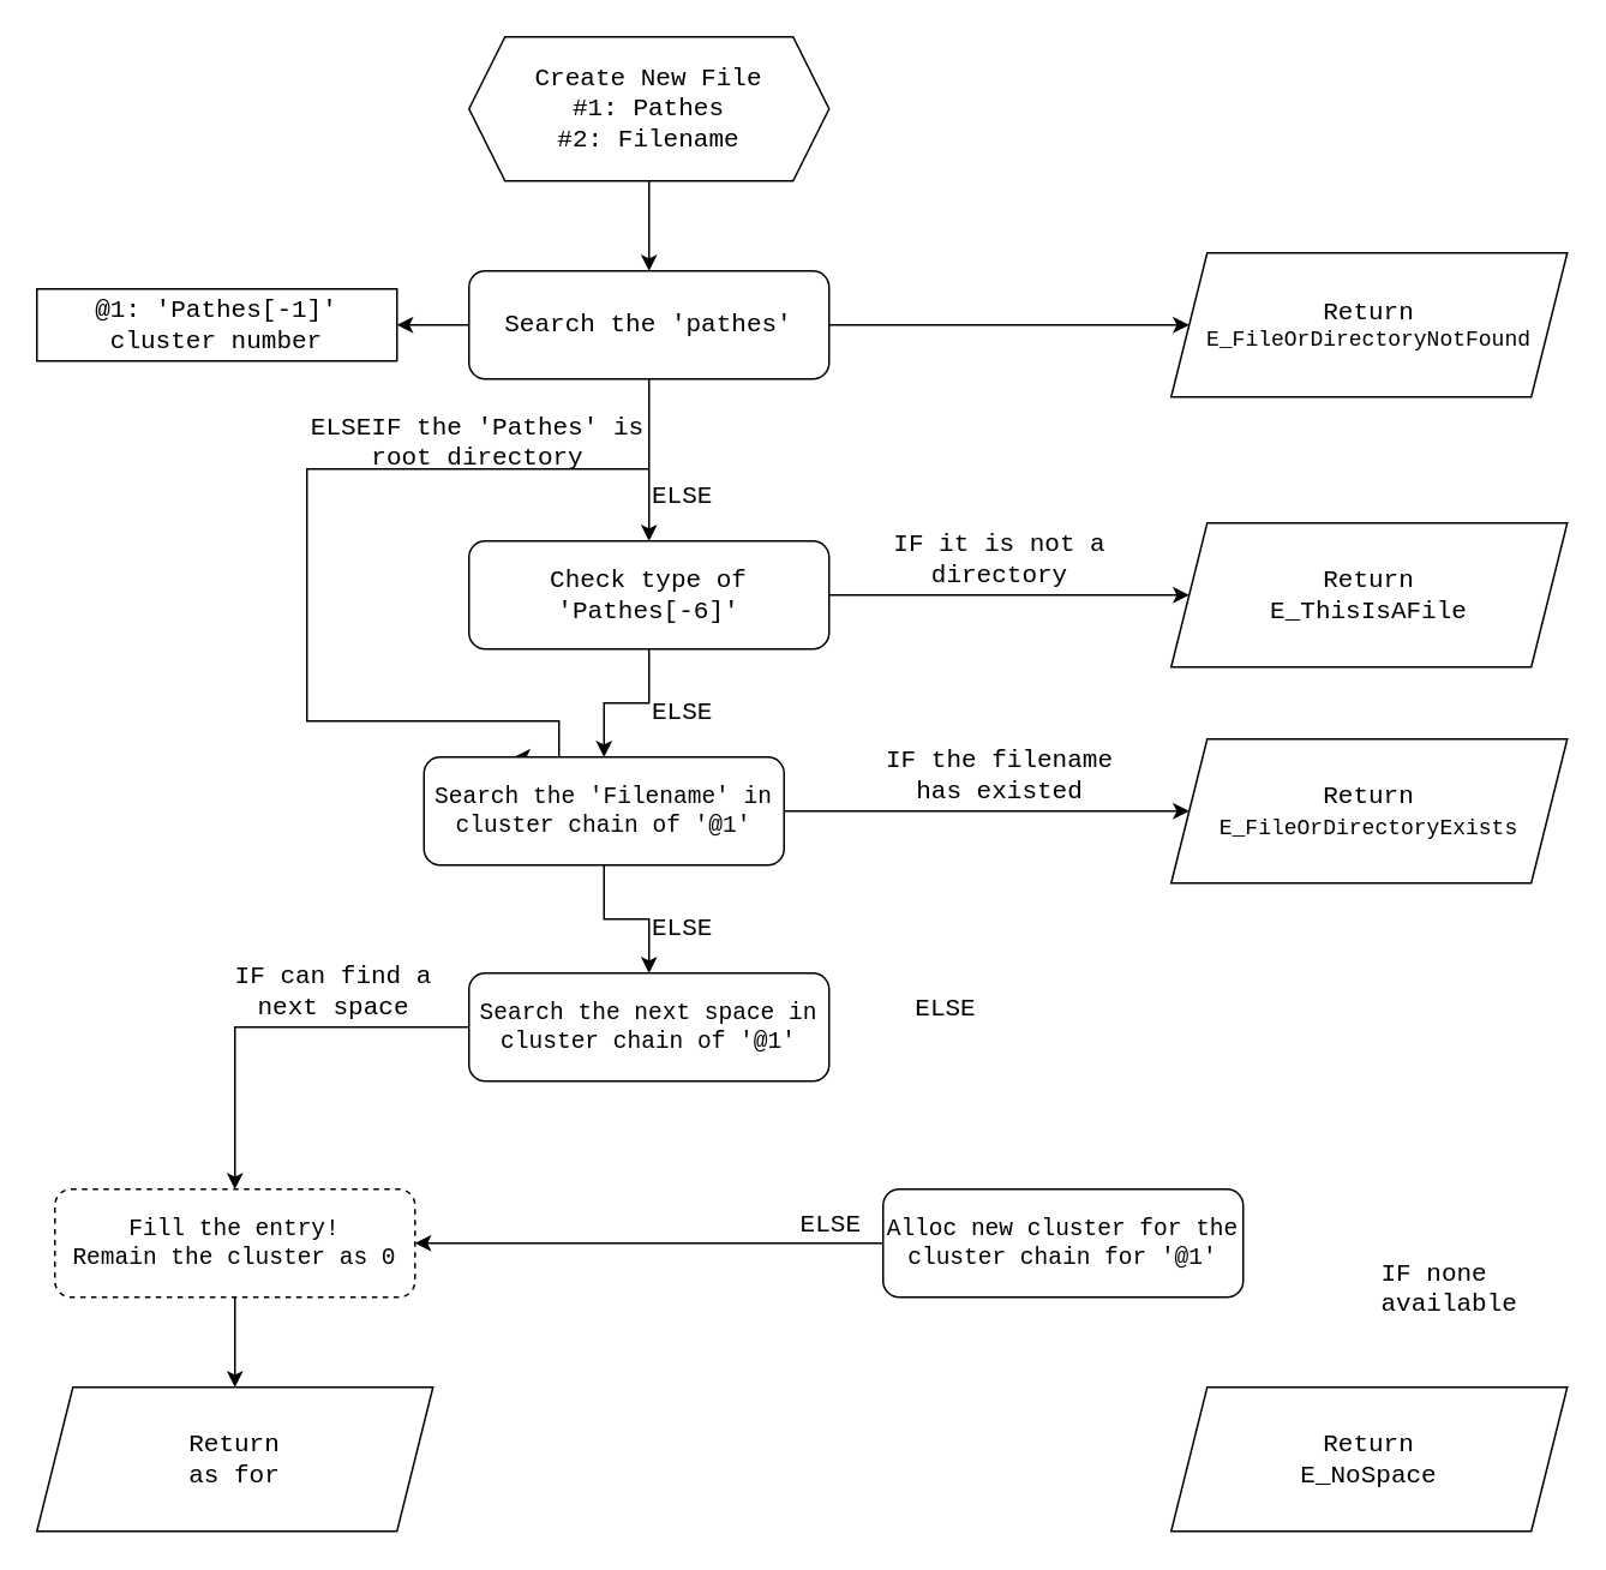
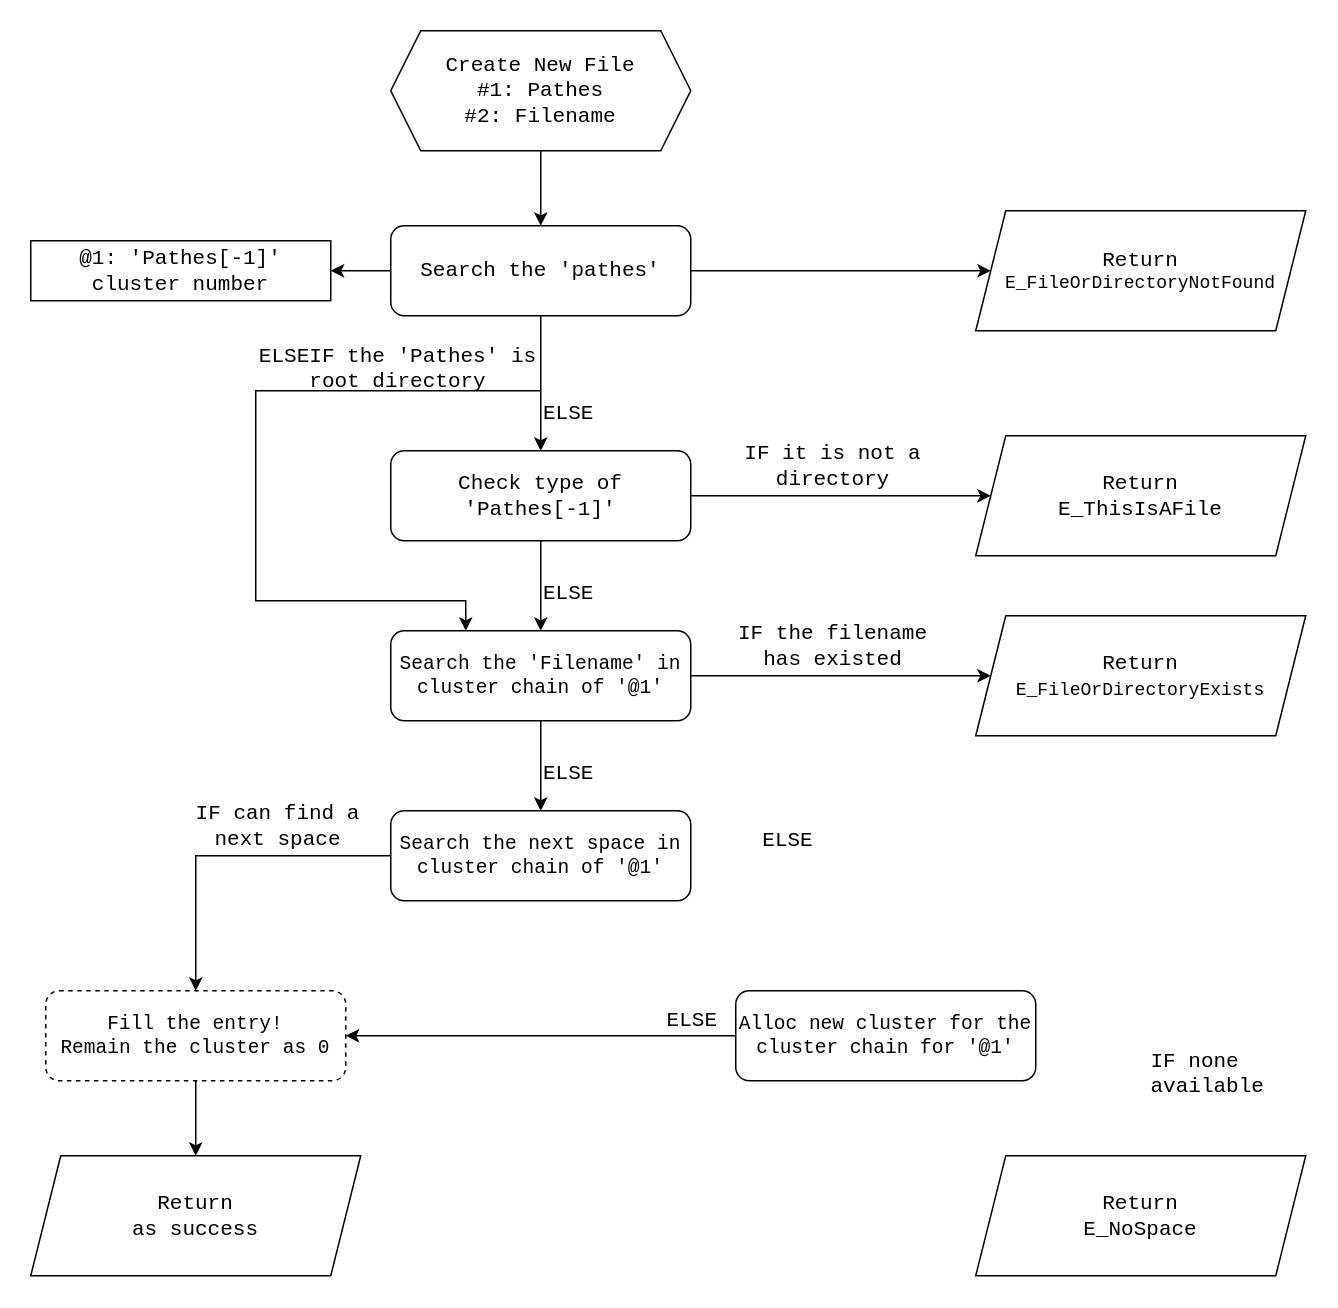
  <mxCell id="0" />
  <mxCell id="1" parent="0" />
  <mxCell id="2" style="edgeStyle=orthogonalEdgeStyle;rounded=0;orthogonalLoop=1;jettySize=auto;html=1;exitX=0.5;exitY=1;exitDx=0;exitDy=0;entryX=0.5;entryY=0;entryDx=0;entryDy=0;" edge="1" parent="1" source="3" target="21"><mxGeometry relative="1" as="geometry"><mxPoint x="360" y="140" as="targetPoint" /></mxGeometry></mxCell>
  <mxCell id="3" value="Create New File&lt;div&gt;#1: Pathes&lt;/div&gt;&lt;div&gt;#2: Filename&lt;/div&gt;" style="shape=hexagon;perimeter=hexagonPerimeter2;whiteSpace=wrap;html=1;fixedSize=1;fontFamily=Courier New;fontSize=14;" vertex="1" parent="1"><mxGeometry x="260" width="200" height="80" as="geometry" y="20" /></mxCell>
  <mxCell id="4" style="edgeStyle=orthogonalEdgeStyle;rounded=0;orthogonalLoop=1;jettySize=auto;html=1;exitX=1;exitY=0.5;exitDx=0;exitDy=0;" edge="1" parent="1" source="21" target="6"><mxGeometry relative="1" as="geometry"><mxPoint x="660" y="179.931" as="targetPoint" /><mxPoint x="470" y="190" as="sourcePoint" /></mxGeometry></mxCell>
  <mxCell id="5" style="edgeStyle=orthogonalEdgeStyle;rounded=0;orthogonalLoop=1;jettySize=auto;html=1;exitX=0.5;exitY=1;exitDx=0;exitDy=0;entryX=0.5;entryY=0;entryDx=0;entryDy=0;" edge="1" parent="1" source="21" target="20"><mxGeometry relative="1" as="geometry"><mxPoint x="360" y="300" as="targetPoint" /><mxPoint x="360" y="220" as="sourcePoint" /></mxGeometry></mxCell>
  <mxCell id="6" value="&lt;div&gt;&lt;font style=&quot;font-size: 14px;&quot;&gt;Return&lt;/font&gt;&lt;/div&gt;E_FileOrDirectoryNotFound" style="shape=parallelogram;perimeter=parallelogramPerimeter;whiteSpace=wrap;html=1;fixedSize=1;fontFamily=Courier New;fontSize=12;" vertex="1" parent="1"><mxGeometry x="650" y="140" width="220" height="80" as="geometry" /></mxCell>
  <mxCell id="7" style="edgeStyle=orthogonalEdgeStyle;rounded=0;orthogonalLoop=1;jettySize=auto;html=1;exitX=1;exitY=1;exitDx=0;exitDy=0;entryX=0.25;entryY=0;entryDx=0;entryDy=0;" edge="1" parent="1" source="8" target="18"><mxGeometry relative="1" as="geometry"><Array as="points"><mxPoint x="170" y="260" /><mxPoint x="170" y="400" /><mxPoint x="310" y="400" /></Array></mxGeometry></mxCell>
  <mxCell id="8" value="ELSEIF the 'Pathes' is root directory" style="text;html=1;align=center;verticalAlign=middle;whiteSpace=wrap;rounded=0;fontFamily=Courier New;fontSize=14;" vertex="1" parent="1"><mxGeometry x="170" y="230" width="190" height="30" as="geometry" /></mxCell>
  <mxCell id="9" value="@1: 'Pathes[-1]' cluster number" style="rounded=0;whiteSpace=wrap;html=1;fontFamily=Courier New;fontSize=14;" vertex="1" parent="1"><mxGeometry y="160" width="200" height="40" as="geometry" x="20" /></mxCell>
  <mxCell id="10" value="" style="endArrow=classic;html=1;rounded=0;entryX=1;entryY=0.5;entryDx=0;entryDy=0;exitX=0;exitY=0.5;exitDx=0;exitDy=0;" edge="1" parent="1" source="21" target="9"><mxGeometry width="50" height="50" relative="1" as="geometry"><mxPoint x="250" y="160" as="sourcePoint" /><mxPoint x="110" y="180" as="targetPoint" /></mxGeometry></mxCell>
  <mxCell id="11" style="edgeStyle=orthogonalEdgeStyle;rounded=0;orthogonalLoop=1;jettySize=auto;html=1;entryX=0;entryY=0.5;entryDx=0;entryDy=0;exitX=1;exitY=0.5;exitDx=0;exitDy=0;" edge="1" parent="1" source="20" target="14"><mxGeometry relative="1" as="geometry"><mxPoint x="470" y="350" as="sourcePoint" /></mxGeometry></mxCell>
  <mxCell id="12" style="edgeStyle=orthogonalEdgeStyle;rounded=0;orthogonalLoop=1;jettySize=auto;html=1;exitX=0.5;exitY=1;exitDx=0;exitDy=0;entryX=0.5;entryY=0;entryDx=0;entryDy=0;" edge="1" parent="1" source="20" target="18"><mxGeometry relative="1" as="geometry"><mxPoint x="360" y="380" as="sourcePoint" /></mxGeometry></mxCell>
  <mxCell id="13" value="ELSE" style="text;html=1;align=left;verticalAlign=middle;whiteSpace=wrap;rounded=0;fontFamily=Courier New;fontSize=14;" vertex="1" parent="1"><mxGeometry x="360" y="260" width="50" height="30" as="geometry" /></mxCell>
  <mxCell id="14" value="&lt;div&gt;&lt;font&gt;Return&lt;/font&gt;&lt;/div&gt;&lt;font&gt;E_ThisIsAFile&lt;/font&gt;" style="shape=parallelogram;perimeter=parallelogramPerimeter;whiteSpace=wrap;html=1;fixedSize=1;fontFamily=Courier New;fontSize=14;" vertex="1" parent="1"><mxGeometry x="650" y="290" width="220" height="80" as="geometry" /></mxCell>
  <mxCell id="15" value="IF it is not a directory" style="text;html=1;align=center;verticalAlign=middle;whiteSpace=wrap;rounded=0;fontFamily=Courier New;fontSize=14;" vertex="1" parent="1"><mxGeometry x="490" y="295" width="130" height="30" as="geometry" /></mxCell>
  <mxCell id="16" style="edgeStyle=orthogonalEdgeStyle;rounded=0;orthogonalLoop=1;jettySize=auto;html=1;exitX=1;exitY=0.5;exitDx=0;exitDy=0;entryX=0;entryY=0.5;entryDx=0;entryDy=0;" edge="1" parent="1" source="18" target="22"><mxGeometry relative="1" as="geometry" /></mxCell>
  <mxCell id="17" style="edgeStyle=orthogonalEdgeStyle;rounded=0;orthogonalLoop=1;jettySize=auto;html=1;exitX=0.5;exitY=1;exitDx=0;exitDy=0;entryX=0.5;entryY=0;entryDx=0;entryDy=0;" edge="1" parent="1" source="18" target="25"><mxGeometry relative="1" as="geometry" /></mxCell>
- <mxCell id="18" value="Search the 'Filename' in cluster chain of '@1'" style="rounded=1;whiteSpace=wrap;html=1;fontFamily=Courier New;fontSize=13;" vertex="1" parent="1"><mxGeometry x="235" y="420" width="200" height="60" as="geometry" /></mxCell>
+ <mxCell id="18" value="Search the 'Filename' in cluster chain of '@1'" style="rounded=1;whiteSpace=wrap;html=1;fontFamily=Courier New;fontSize=13;" vertex="1" parent="1"><mxGeometry x="260" y="420" width="200" height="60" as="geometry" /></mxCell>
  <mxCell id="19" value="ELSE" style="text;html=1;align=left;verticalAlign=middle;whiteSpace=wrap;rounded=0;fontFamily=Courier New;fontSize=14;" vertex="1" parent="1"><mxGeometry x="360" y="380" width="50" height="30" as="geometry" /></mxCell>
- <mxCell id="20" value="&lt;span style=&quot;font-size: 14px;&quot;&gt;Check type of&lt;/span&gt;&lt;div style=&quot;font-size: 14px;&quot;&gt;'Pathes[-6]'&lt;/div&gt;" style="rounded=1;whiteSpace=wrap;html=1;fontFamily=Courier New;fontSize=13;" vertex="1" parent="1"><mxGeometry x="260" y="300" width="200" height="60" as="geometry" /></mxCell>
+ <mxCell id="20" value="&lt;span style=&quot;font-size: 14px;&quot;&gt;Check type of&lt;/span&gt;&lt;div style=&quot;font-size: 14px;&quot;&gt;'Pathes[-1]'&lt;/div&gt;" style="rounded=1;whiteSpace=wrap;html=1;fontFamily=Courier New;fontSize=13;" vertex="1" parent="1"><mxGeometry x="260" y="300" width="200" height="60" as="geometry" /></mxCell>
  <mxCell id="21" value="&lt;span style=&quot;font-size: 14px;&quot;&gt;Search the 'pathes'&lt;/span&gt;" style="rounded=1;whiteSpace=wrap;html=1;fontFamily=Courier New;fontSize=13;" vertex="1" parent="1"><mxGeometry x="260" y="150" width="200" height="60" as="geometry" /></mxCell>
  <mxCell id="22" value="&lt;div&gt;&lt;font&gt;Return&lt;/font&gt;&lt;/div&gt;&lt;font style=&quot;font-size: 12px;&quot;&gt;E_FileOrDirectoryExists&lt;/font&gt;" style="shape=parallelogram;perimeter=parallelogramPerimeter;whiteSpace=wrap;html=1;fixedSize=1;fontFamily=Courier New;fontSize=14;" vertex="1" parent="1"><mxGeometry x="650" y="410" width="220" height="80" as="geometry" /></mxCell>
  <mxCell id="23" value="IF the filename has existed" style="text;html=1;align=center;verticalAlign=middle;whiteSpace=wrap;rounded=0;fontFamily=Courier New;fontSize=14;" vertex="1" parent="1"><mxGeometry x="490" y="415" width="130" height="30" as="geometry" /></mxCell>
  <mxCell id="24" style="edgeStyle=orthogonalEdgeStyle;rounded=0;orthogonalLoop=1;jettySize=auto;html=1;exitX=0;exitY=0.5;exitDx=0;exitDy=0;entryX=0.5;entryY=0;entryDx=0;entryDy=0;" edge="1" parent="1" source="25" target="28"><mxGeometry relative="1" as="geometry" /></mxCell>
  <mxCell id="25" value="Search the next space in cluster chain of '@1'" style="rounded=1;whiteSpace=wrap;html=1;fontFamily=Courier New;fontSize=13;" vertex="1" parent="1"><mxGeometry x="260" y="540" width="200" height="60" as="geometry" /></mxCell>
  <mxCell id="26" value="ELSE" style="text;html=1;align=left;verticalAlign=middle;whiteSpace=wrap;rounded=0;fontFamily=Courier New;fontSize=14;" vertex="1" parent="1"><mxGeometry x="360" y="500" width="50" height="30" as="geometry" /></mxCell>
  <mxCell id="27" style="edgeStyle=orthogonalEdgeStyle;rounded=0;orthogonalLoop=1;jettySize=auto;html=1;exitX=0.5;exitY=1;exitDx=0;exitDy=0;entryX=0.5;entryY=0;entryDx=0;entryDy=0;" edge="1" parent="1" source="28" target="30"><mxGeometry relative="1" as="geometry"><mxPoint x="130" y="760" as="targetPoint" /></mxGeometry></mxCell>
  <mxCell id="28" value="Fill the entry!&lt;div&gt;Remain the cluster as 0&lt;/div&gt;" style="rounded=1;whiteSpace=wrap;html=1;fontFamily=Courier New;fontSize=13;dashed=1;" vertex="1" parent="1"><mxGeometry x="30" y="660" width="200" height="60" as="geometry" /></mxCell>
  <mxCell id="29" value="IF can find a next space" style="text;html=1;align=center;verticalAlign=middle;whiteSpace=wrap;rounded=0;fontFamily=Courier New;fontSize=14;" vertex="1" parent="1"><mxGeometry x="120" y="535" width="130" height="30" as="geometry" /></mxCell>
- <mxCell id="30" value="&lt;div&gt;&lt;font&gt;Return&lt;/font&gt;&lt;/div&gt;&lt;span&gt;as for&lt;/span&gt;" style="shape=parallelogram;perimeter=parallelogramPerimeter;whiteSpace=wrap;html=1;fixedSize=1;fontFamily=Courier New;fontSize=14;" vertex="1" parent="1"><mxGeometry y="770" width="220" height="80" as="geometry" x="20" /></mxCell>
+ <mxCell id="30" value="&lt;div&gt;&lt;font&gt;Return&lt;/font&gt;&lt;/div&gt;&lt;span&gt;as success&lt;/span&gt;" style="shape=parallelogram;perimeter=parallelogramPerimeter;whiteSpace=wrap;html=1;fixedSize=1;fontFamily=Courier New;fontSize=14;" vertex="1" parent="1"><mxGeometry y="770" width="220" height="80" as="geometry" x="20" /></mxCell>
  <mxCell id="31" style="edgeStyle=orthogonalEdgeStyle;rounded=0;orthogonalLoop=1;jettySize=auto;html=1;exitX=0;exitY=0.5;exitDx=0;exitDy=0;entryX=1;entryY=0.5;entryDx=0;entryDy=0;" edge="1" parent="1" source="32" target="28"><mxGeometry relative="1" as="geometry" /></mxCell>
  <mxCell id="32" value="Alloc new cluster for the cluster chain for '@1'" style="rounded=1;whiteSpace=wrap;html=1;fontFamily=Courier New;fontSize=13;" vertex="1" parent="1"><mxGeometry x="490" y="660" width="200" height="60" as="geometry" /></mxCell>
  <mxCell id="33" value="ELSE" style="text;html=1;align=center;verticalAlign=middle;whiteSpace=wrap;rounded=0;fontFamily=Courier New;fontSize=14;" vertex="1" parent="1"><mxGeometry x="460" y="545" width="130" height="30" as="geometry" /></mxCell>
  <mxCell id="34" value="&lt;div&gt;&lt;font&gt;Return&lt;/font&gt;&lt;/div&gt;&lt;font&gt;E_NoSpace&lt;/font&gt;" style="shape=parallelogram;perimeter=parallelogramPerimeter;whiteSpace=wrap;html=1;fixedSize=1;fontFamily=Courier New;fontSize=14;" vertex="1" parent="1"><mxGeometry x="650" y="770" width="220" height="80" as="geometry" /></mxCell>
  <mxCell id="35" value="IF none available" style="text;html=1;align=left;verticalAlign=middle;whiteSpace=wrap;rounded=0;fontFamily=Courier New;fontSize=14;" vertex="1" parent="1"><mxGeometry x="765" y="700" width="100" height="30" as="geometry" /></mxCell>
  <mxCell id="36" value="ELSE" style="text;html=1;align=right;verticalAlign=middle;whiteSpace=wrap;rounded=0;fontFamily=Courier New;fontSize=14;" vertex="1" parent="1"><mxGeometry x="350" y="665" width="130" height="30" as="geometry" /></mxCell>
